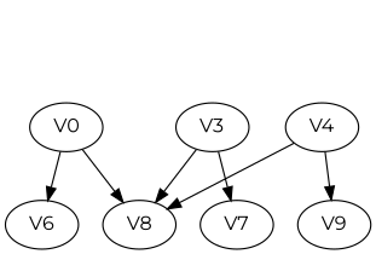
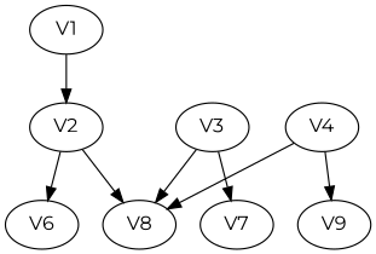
  strict digraph {
    concentrate=True
    fontname=Montserrat
    node [fontname=Montserrat]
    edge [fontname=Montserrat]
    V4
    V8
    V9
-   V2 [label=V0]
+   V1
+   V2
    V6
    V3
    V7
    V4 -> V8
    V4 -> V9
+   V1 -> V2
    V2 -> V8
    V2 -> V6
    V3 -> V8
    V3 -> V7
  }
